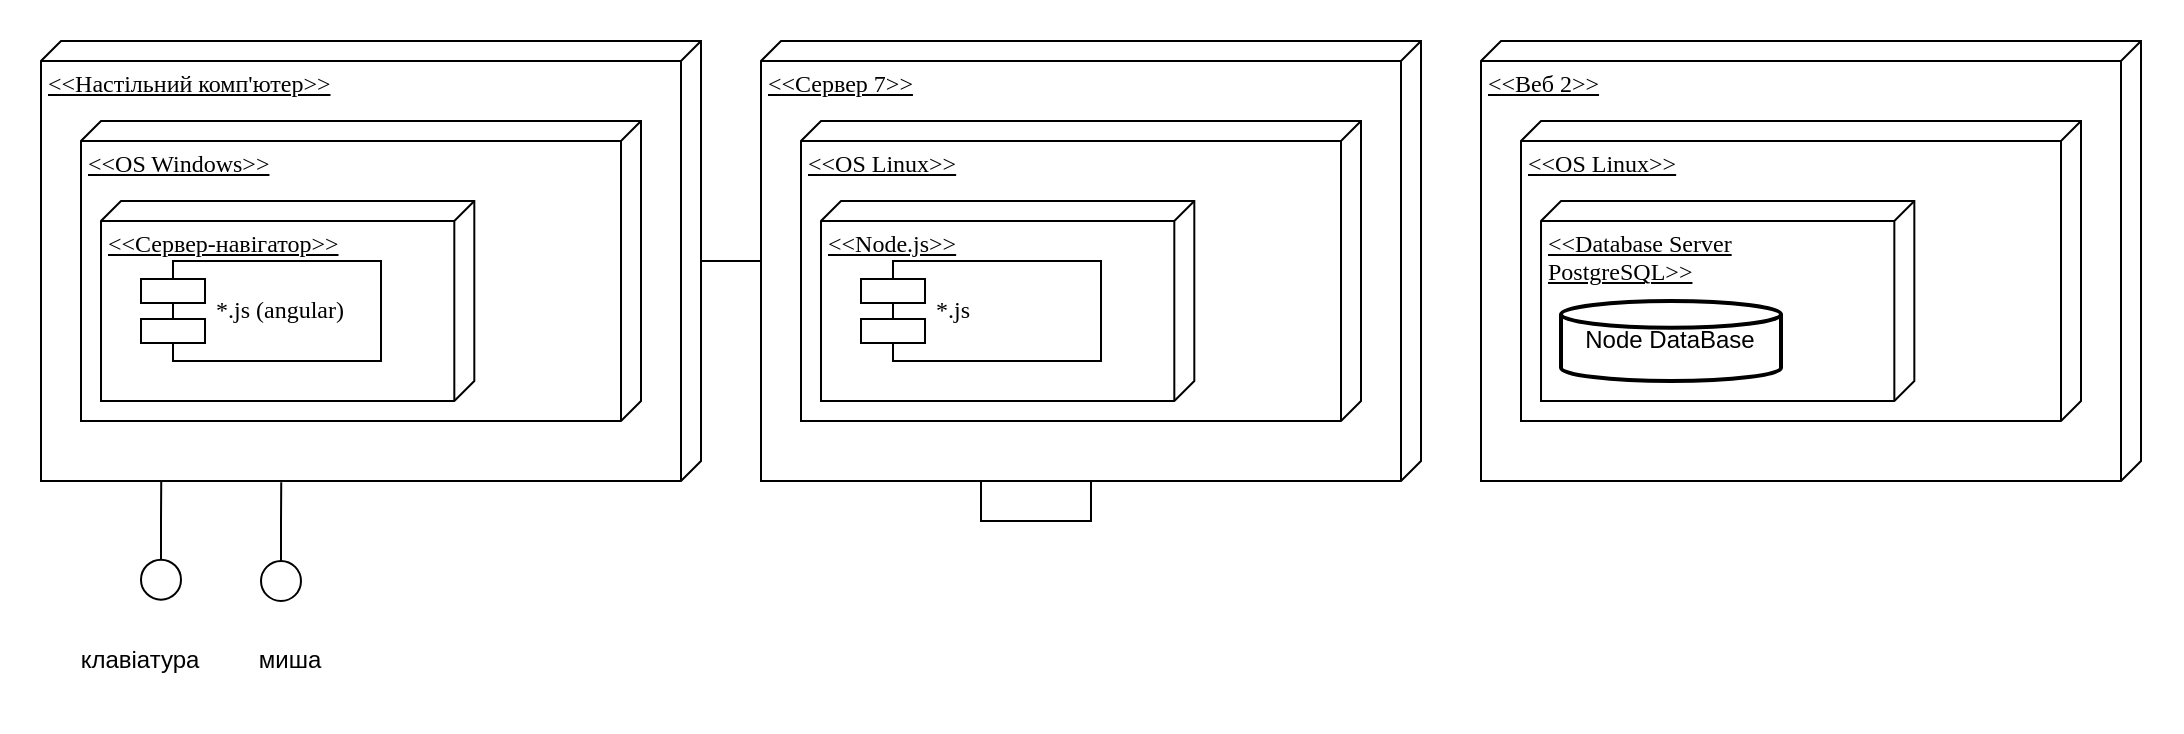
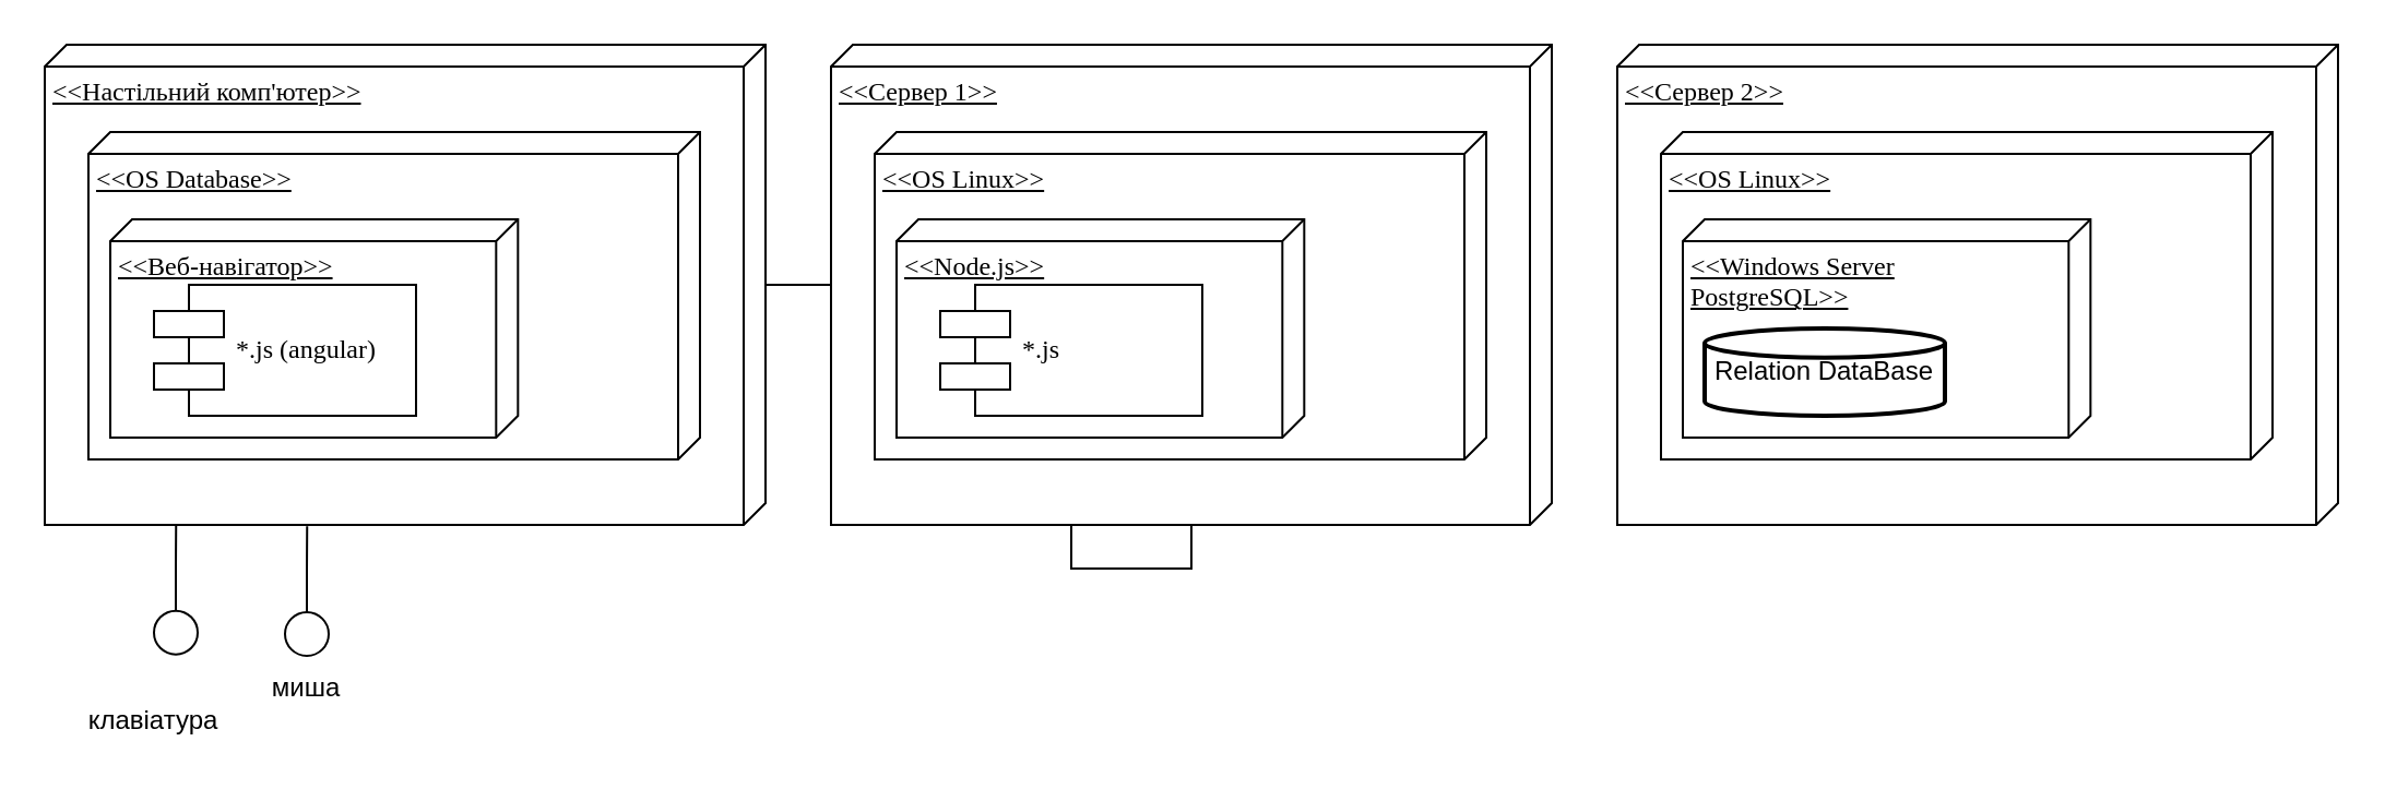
  <mxCell id="0" />
  <mxCell id="1" parent="0" />
  <mxCell id="2" value="" style="edgeStyle=orthogonalEdgeStyle;rounded=0;orthogonalLoop=1;jettySize=auto;html=1;endArrow=none;endFill=0;" parent="1" source="3" target="16" edge="1"><mxGeometry relative="1" as="geometry" /></mxCell>
  <mxCell id="3" value="&amp;lt;&amp;lt;Настільний комп'ютер&amp;gt;&amp;gt;" style="verticalAlign=top;align=left;spacingTop=8;spacingLeft=2;spacingRight=12;shape=cube;size=10;direction=south;fontStyle=4;html=1;rounded=0;shadow=0;comic=0;labelBackgroundColor=none;strokeWidth=1;fontFamily=Verdana;fontSize=12" parent="1" vertex="1"><mxGeometry x="20" y="20" width="330" height="220" as="geometry" /></mxCell>
- <mxCell id="4" value="&amp;lt;&amp;lt;OS Windows&amp;gt;&amp;gt;" style="verticalAlign=top;align=left;spacingTop=8;spacingLeft=2;spacingRight=12;shape=cube;size=10;direction=south;fontStyle=4;html=1;rounded=0;shadow=0;comic=0;labelBackgroundColor=none;strokeWidth=1;fontFamily=Verdana;fontSize=12" parent="1" vertex="1"><mxGeometry x="40" y="60" width="280" height="150" as="geometry" /></mxCell>
- <mxCell id="5" value="&amp;lt;&amp;lt;Сервер-навігатор&amp;gt;&amp;gt;" style="verticalAlign=top;align=left;spacingTop=8;spacingLeft=2;spacingRight=12;shape=cube;size=10;direction=south;fontStyle=4;html=1;rounded=0;shadow=0;comic=0;labelBackgroundColor=none;strokeWidth=1;fontFamily=Verdana;fontSize=12" parent="1" vertex="1"><mxGeometry x="50" y="100" width="186.67" height="100" as="geometry" /></mxCell>
- <mxCell id="6" value="*.js (angular)" style="shape=component;align=left;spacingLeft=36;rounded=0;shadow=0;comic=0;labelBackgroundColor=none;strokeWidth=1;fontFamily=Verdana;fontSize=12;html=1;" parent="1" vertex="1"><mxGeometry x="70" y="130" width="120" height="50" as="geometry" /></mxCell>
+ <mxCell id="4" value="&amp;lt;&amp;lt;OS Database&amp;gt;&amp;gt;" style="verticalAlign=top;align=left;spacingTop=8;spacingLeft=2;spacingRight=12;shape=cube;size=10;direction=south;fontStyle=4;html=1;rounded=0;shadow=0;comic=0;labelBackgroundColor=none;strokeWidth=1;fontFamily=Verdana;fontSize=12" parent="1" vertex="1"><mxGeometry x="40" y="60" width="280" height="150" as="geometry" /></mxCell>
+ <mxCell id="5" value="&amp;lt;&amp;lt;Веб-навігатор&amp;gt;&amp;gt;" style="verticalAlign=top;align=left;spacingTop=8;spacingLeft=2;spacingRight=12;shape=cube;size=10;direction=south;fontStyle=4;html=1;rounded=0;shadow=0;comic=0;labelBackgroundColor=none;strokeWidth=1;fontFamily=Verdana;fontSize=12" parent="1" vertex="1"><mxGeometry x="50" y="100" width="186.67" height="100" as="geometry" /></mxCell>
+ <mxCell id="6" value="*.js (angular)" style="shape=component;align=left;spacingLeft=36;rounded=0;shadow=0;comic=0;labelBackgroundColor=none;strokeWidth=1;fontFamily=Verdana;fontSize=12;html=1;" parent="1" vertex="1"><mxGeometry x="70" y="130" width="120" height="60" as="geometry" /></mxCell>
  <mxCell id="7" style="edgeStyle=orthogonalEdgeStyle;rounded=0;orthogonalLoop=1;jettySize=auto;html=1;entryX=1.003;entryY=0.636;entryDx=0;entryDy=0;entryPerimeter=0;endArrow=none;endFill=0;" parent="1" source="8" target="3" edge="1"><mxGeometry relative="1" as="geometry" /></mxCell>
  <mxCell id="8" value="" style="ellipse;whiteSpace=wrap;html=1;rounded=0;shadow=0;comic=0;labelBackgroundColor=none;strokeWidth=1;fontFamily=Verdana;fontSize=12;align=center;" parent="1" vertex="1"><mxGeometry x="130" y="280" width="20" height="20" as="geometry" /></mxCell>
  <mxCell id="9" style="edgeStyle=orthogonalEdgeStyle;rounded=0;orthogonalLoop=1;jettySize=auto;html=1;entryX=1.003;entryY=0.636;entryDx=0;entryDy=0;entryPerimeter=0;endArrow=none;endFill=0;" parent="1" source="10" edge="1"><mxGeometry relative="1" as="geometry"><mxPoint x="80.12" y="240" as="targetPoint" /></mxGeometry></mxCell>
  <mxCell id="10" value="" style="ellipse;whiteSpace=wrap;html=1;rounded=0;shadow=0;comic=0;labelBackgroundColor=none;strokeWidth=1;fontFamily=Verdana;fontSize=12;align=center;" parent="1" vertex="1"><mxGeometry x="70" y="279.34" width="20" height="20" as="geometry" /></mxCell>
- <mxCell id="11" value="миша" style="text;html=1;strokeColor=none;fillColor=none;align=center;verticalAlign=middle;whiteSpace=wrap;rounded=0;" parent="1" vertex="1"><mxGeometry x="115" y="315" width="60" height="30" as="geometry" /></mxCell>
+ <mxCell id="11" value="миша" style="text;html=1;strokeColor=none;fillColor=none;align=center;verticalAlign=middle;whiteSpace=wrap;rounded=0;" parent="1" vertex="1"><mxGeometry x="110" y="300" width="60" height="30" as="geometry" /></mxCell>
  <mxCell id="12" value="клавіатура" style="text;html=1;strokeColor=none;fillColor=none;align=center;verticalAlign=middle;whiteSpace=wrap;rounded=0;" parent="1" vertex="1"><mxGeometry x="40" y="315" width="60" height="30" as="geometry" /></mxCell>
  <mxCell id="13" value="" style="edgeStyle=orthogonalEdgeStyle;rounded=0;orthogonalLoop=1;jettySize=auto;html=1;endArrow=none;endFill=0;" parent="1" source="14" target="17" edge="1"><mxGeometry relative="1" as="geometry" /></mxCell>
- <mxCell id="14" value="&amp;lt;&amp;lt;Сервер 7&amp;gt;&amp;gt;" style="verticalAlign=top;align=left;spacingTop=8;spacingLeft=2;spacingRight=12;shape=cube;size=10;direction=south;fontStyle=4;html=1;rounded=0;shadow=0;comic=0;labelBackgroundColor=none;strokeWidth=1;fontFamily=Verdana;fontSize=12" parent="1" vertex="1"><mxGeometry x="380" y="20" width="330" height="220" as="geometry" /></mxCell>
+ <mxCell id="14" value="&amp;lt;&amp;lt;Сервер 1&amp;gt;&amp;gt;" style="verticalAlign=top;align=left;spacingTop=8;spacingLeft=2;spacingRight=12;shape=cube;size=10;direction=south;fontStyle=4;html=1;rounded=0;shadow=0;comic=0;labelBackgroundColor=none;strokeWidth=1;fontFamily=Verdana;fontSize=12" parent="1" vertex="1"><mxGeometry x="380" y="20" width="330" height="220" as="geometry" /></mxCell>
  <mxCell id="15" value="&amp;lt;&amp;lt;OS Linux&amp;gt;&amp;gt;" style="verticalAlign=top;align=left;spacingTop=8;spacingLeft=2;spacingRight=12;shape=cube;size=10;direction=south;fontStyle=4;html=1;rounded=0;shadow=0;comic=0;labelBackgroundColor=none;strokeWidth=1;fontFamily=Verdana;fontSize=12" parent="1" vertex="1"><mxGeometry x="400" y="60" width="280" height="150" as="geometry" /></mxCell>
  <mxCell id="16" value="&amp;lt;&amp;lt;Node.js&amp;gt;&amp;gt;" style="verticalAlign=top;align=left;spacingTop=8;spacingLeft=2;spacingRight=12;shape=cube;size=10;direction=south;fontStyle=4;html=1;rounded=0;shadow=0;comic=0;labelBackgroundColor=none;strokeWidth=1;fontFamily=Verdana;fontSize=12" parent="1" vertex="1"><mxGeometry x="410" y="100" width="186.67" height="100" as="geometry" /></mxCell>
- <mxCell id="17" value="*.js&amp;nbsp;" style="shape=component;align=left;spacingLeft=36;rounded=0;shadow=0;comic=0;labelBackgroundColor=none;strokeWidth=1;fontFamily=Verdana;fontSize=12;html=1;" parent="1" vertex="1"><mxGeometry x="430" y="130" width="120" height="50" as="geometry" /></mxCell>
- <mxCell id="18" value="&amp;lt;&amp;lt;Веб 2&amp;gt;&amp;gt;" style="verticalAlign=top;align=left;spacingTop=8;spacingLeft=2;spacingRight=12;shape=cube;size=10;direction=south;fontStyle=4;html=1;rounded=0;shadow=0;comic=0;labelBackgroundColor=none;strokeWidth=1;fontFamily=Verdana;fontSize=12" parent="1" vertex="1"><mxGeometry x="740" y="20" width="330" height="220" as="geometry" /></mxCell>
+ <mxCell id="17" value="*.js&amp;nbsp;" style="shape=component;align=left;spacingLeft=36;rounded=0;shadow=0;comic=0;labelBackgroundColor=none;strokeWidth=1;fontFamily=Verdana;fontSize=12;html=1;" parent="1" vertex="1"><mxGeometry x="430" y="130" width="120" height="60" as="geometry" /></mxCell>
+ <mxCell id="18" value="&amp;lt;&amp;lt;Сервер 2&amp;gt;&amp;gt;" style="verticalAlign=top;align=left;spacingTop=8;spacingLeft=2;spacingRight=12;shape=cube;size=10;direction=south;fontStyle=4;html=1;rounded=0;shadow=0;comic=0;labelBackgroundColor=none;strokeWidth=1;fontFamily=Verdana;fontSize=12" parent="1" vertex="1"><mxGeometry x="740" y="20" width="330" height="220" as="geometry" /></mxCell>
  <mxCell id="19" value="&amp;lt;&amp;lt;OS Linux&amp;gt;&amp;gt;" style="verticalAlign=top;align=left;spacingTop=8;spacingLeft=2;spacingRight=12;shape=cube;size=10;direction=south;fontStyle=4;html=1;rounded=0;shadow=0;comic=0;labelBackgroundColor=none;strokeWidth=1;fontFamily=Verdana;fontSize=12" parent="1" vertex="1"><mxGeometry x="760" y="60" width="280" height="150" as="geometry" /></mxCell>
- <mxCell id="20" value="&amp;lt;&amp;lt;Database Server&lt;br&gt;PostgreSQL&amp;gt;&amp;gt;" style="verticalAlign=top;align=left;spacingTop=8;spacingLeft=2;spacingRight=12;shape=cube;size=10;direction=south;fontStyle=4;html=1;rounded=0;shadow=0;comic=0;labelBackgroundColor=none;strokeWidth=1;fontFamily=Verdana;fontSize=12" parent="1" vertex="1"><mxGeometry x="770" y="100" width="186.67" height="100" as="geometry" /></mxCell>
- <mxCell id="21" value="Node DataBase" style="strokeWidth=2;html=1;shape=mxgraph.flowchart.database;whiteSpace=wrap;" parent="1" vertex="1"><mxGeometry x="780" y="150" width="110" height="40" as="geometry" /></mxCell>
+ <mxCell id="20" value="&amp;lt;&amp;lt;Windows Server&lt;br&gt;PostgreSQL&amp;gt;&amp;gt;" style="verticalAlign=top;align=left;spacingTop=8;spacingLeft=2;spacingRight=12;shape=cube;size=10;direction=south;fontStyle=4;html=1;rounded=0;shadow=0;comic=0;labelBackgroundColor=none;strokeWidth=1;fontFamily=Verdana;fontSize=12" parent="1" vertex="1"><mxGeometry x="770" y="100" width="186.67" height="100" as="geometry" /></mxCell>
+ <mxCell id="21" value="Relation DataBase" style="strokeWidth=2;html=1;shape=mxgraph.flowchart.database;whiteSpace=wrap;" parent="1" vertex="1"><mxGeometry x="780" y="150" width="110" height="40" as="geometry" /></mxCell>
